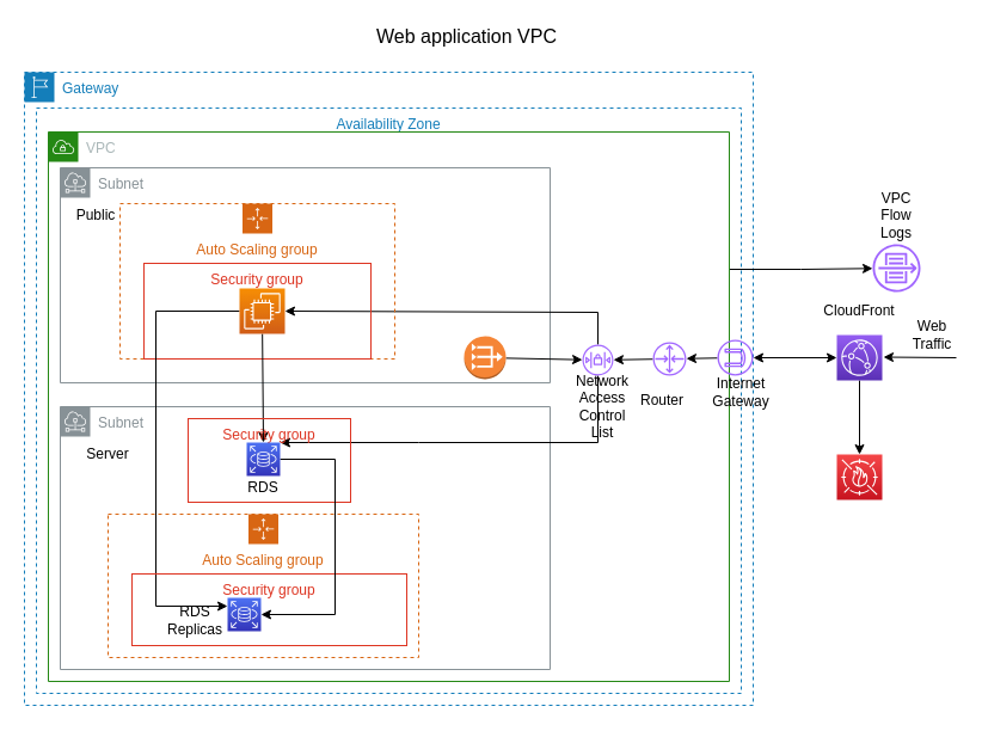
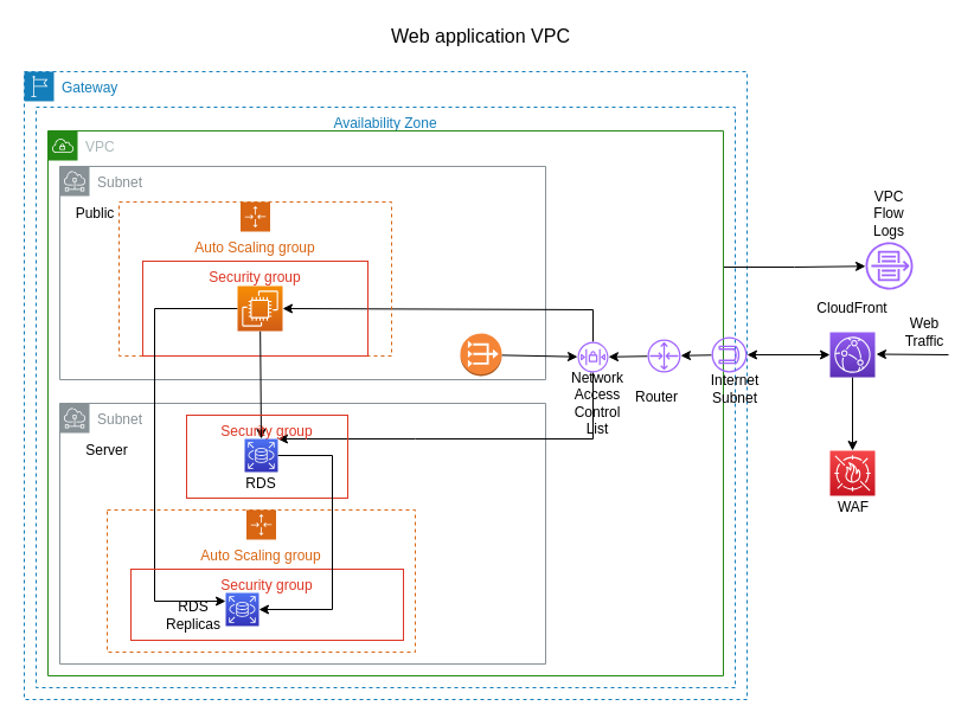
  <mxCell id="0" />
  <mxCell id="1" parent="0" />
- <mxCell id="2" value="&lt;font style=&quot;font-size: 16px&quot;&gt;Web application VPC&lt;/font&gt;" style="text;html=1;strokeColor=none;fillColor=none;align=center;verticalAlign=middle;whiteSpace=wrap;rounded=0;" vertex="1" parent="1"><mxGeometry x="278" y="20" width="225" height="20" as="geometry" /></mxCell>
+ <mxCell id="2" value="&lt;font style=&quot;font-size: 16px&quot;&gt;Web application VPC&lt;/font&gt;" style="text;html=1;strokeColor=none;fillColor=none;align=center;verticalAlign=middle;whiteSpace=wrap;rounded=0;" vertex="1" parent="1"><mxGeometry x="293" y="20" width="225" height="20" as="geometry" /></mxCell>
  <mxCell id="3" value="Gateway" style="points=[[0,0],[0.25,0],[0.5,0],[0.75,0],[1,0],[1,0.25],[1,0.5],[1,0.75],[1,1],[0.75,1],[0.5,1],[0.25,1],[0,1],[0,0.75],[0,0.5],[0,0.25]];outlineConnect=0;gradientColor=none;html=1;whiteSpace=wrap;fontSize=12;fontStyle=0;shape=mxgraph.aws4.group;grIcon=mxgraph.aws4.group_region;strokeColor=#147EBA;fillColor=none;verticalAlign=top;align=left;spacingLeft=30;fontColor=#147EBA;dashed=1;" vertex="1" parent="1"><mxGeometry x="20" y="60" width="610" height="530" as="geometry" /></mxCell>
  <mxCell id="4" style="edgeStyle=orthogonalEdgeStyle;rounded=0;orthogonalLoop=1;jettySize=auto;html=1;exitX=0.5;exitY=1;exitDx=0;exitDy=0;exitPerimeter=0;entryX=0.5;entryY=0;entryDx=0;entryDy=0;entryPerimeter=0;" edge="1" parent="1" source="5" target="6"><mxGeometry relative="1" as="geometry" /></mxCell>
  <mxCell id="5" value="" style="sketch=0;points=[[0,0,0],[0.25,0,0],[0.5,0,0],[0.75,0,0],[1,0,0],[0,1,0],[0.25,1,0],[0.5,1,0],[0.75,1,0],[1,1,0],[0,0.25,0],[0,0.5,0],[0,0.75,0],[1,0.25,0],[1,0.5,0],[1,0.75,0]];outlineConnect=0;fontColor=#232F3E;gradientColor=#945DF2;gradientDirection=north;fillColor=#5A30B5;strokeColor=#ffffff;dashed=0;verticalLabelPosition=bottom;verticalAlign=top;align=center;html=1;fontSize=12;fontStyle=0;aspect=fixed;shape=mxgraph.aws4.resourceIcon;resIcon=mxgraph.aws4.cloudfront;" vertex="1" parent="1"><mxGeometry x="700" y="280" width="38" height="38" as="geometry" /></mxCell>
  <mxCell id="6" value="" style="sketch=0;points=[[0,0,0],[0.25,0,0],[0.5,0,0],[0.75,0,0],[1,0,0],[0,1,0],[0.25,1,0],[0.5,1,0],[0.75,1,0],[1,1,0],[0,0.25,0],[0,0.5,0],[0,0.75,0],[1,0.25,0],[1,0.5,0],[1,0.75,0]];outlineConnect=0;fontColor=#232F3E;gradientColor=#F54749;gradientDirection=north;fillColor=#C7131F;strokeColor=#ffffff;dashed=0;verticalLabelPosition=bottom;verticalAlign=top;align=center;html=1;fontSize=12;fontStyle=0;aspect=fixed;shape=mxgraph.aws4.resourceIcon;resIcon=mxgraph.aws4.waf;" vertex="1" parent="1"><mxGeometry x="700" y="380" width="38" height="38" as="geometry" /></mxCell>
  <mxCell id="7" value="CloudFront" style="text;html=1;strokeColor=none;fillColor=none;align=center;verticalAlign=middle;whiteSpace=wrap;rounded=0;" vertex="1" parent="1"><mxGeometry x="688" y="250" width="62" height="20" as="geometry" /></mxCell>
+ <mxCell id="8" value="WAF" style="text;html=1;strokeColor=none;fillColor=none;align=center;verticalAlign=middle;whiteSpace=wrap;rounded=0;" vertex="1" parent="1"><mxGeometry x="700" y="418" width="40" height="20" as="geometry" /></mxCell>
  <mxCell id="9" value="Availability Zone" style="fillColor=none;strokeColor=#147EBA;dashed=1;verticalAlign=top;fontStyle=0;fontColor=#147EBA;" vertex="1" parent="1"><mxGeometry x="30" y="90" width="590" height="490" as="geometry" /></mxCell>
  <mxCell id="10" style="edgeStyle=none;rounded=0;orthogonalLoop=1;jettySize=auto;html=1;exitX=1;exitY=0.25;exitDx=0;exitDy=0;shadow=0;" edge="1" parent="1" source="11" target="45"><mxGeometry relative="1" as="geometry"><Array as="points"><mxPoint x="670" y="225" /></Array></mxGeometry></mxCell>
  <mxCell id="11" value="VPC" style="points=[[0,0],[0.25,0],[0.5,0],[0.75,0],[1,0],[1,0.25],[1,0.5],[1,0.75],[1,1],[0.75,1],[0.5,1],[0.25,1],[0,1],[0,0.75],[0,0.5],[0,0.25]];outlineConnect=0;gradientColor=none;html=1;whiteSpace=wrap;fontSize=12;fontStyle=0;shape=mxgraph.aws4.group;grIcon=mxgraph.aws4.group_vpc;strokeColor=#248814;fillColor=none;verticalAlign=top;align=left;spacingLeft=30;fontColor=#AAB7B8;dashed=0;" vertex="1" parent="1"><mxGeometry x="40" y="110" width="570" height="460" as="geometry" /></mxCell>
  <mxCell id="12" style="edgeStyle=none;rounded=0;orthogonalLoop=1;jettySize=auto;html=1;shadow=0;" edge="1" parent="1" source="13" target="24"><mxGeometry relative="1" as="geometry" /></mxCell>
  <mxCell id="13" value="" style="sketch=0;outlineConnect=0;fontColor=#232F3E;gradientColor=none;fillColor=#A166FF;strokeColor=none;dashed=0;verticalLabelPosition=bottom;verticalAlign=top;align=center;html=1;fontSize=12;fontStyle=0;aspect=fixed;pointerEvents=1;shape=mxgraph.aws4.internet_gateway;rotation=90;" vertex="1" parent="1"><mxGeometry x="600" y="284" width="30" height="30" as="geometry" /></mxCell>
  <mxCell id="14" value="" style="endArrow=classic;html=1;" edge="1" parent="1"><mxGeometry width="50" height="50" relative="1" as="geometry"><mxPoint x="800" y="299" as="sourcePoint" /><mxPoint x="739" y="298.5" as="targetPoint" /></mxGeometry></mxCell>
  <mxCell id="15" value="Web Traffic" style="text;html=1;strokeColor=none;fillColor=none;align=center;verticalAlign=middle;whiteSpace=wrap;rounded=0;" vertex="1" parent="1"><mxGeometry x="760" y="270" width="40" height="20" as="geometry" /></mxCell>
- <mxCell id="16" value="Internet Gateway" style="text;html=1;strokeColor=none;fillColor=none;align=center;verticalAlign=middle;whiteSpace=wrap;rounded=0;" vertex="1" parent="1"><mxGeometry x="600" y="318" width="40" height="20" as="geometry" /></mxCell>
+ <mxCell id="16" value="Internet Subnet" style="text;html=1;strokeColor=none;fillColor=none;align=center;verticalAlign=middle;whiteSpace=wrap;rounded=0;" vertex="1" parent="1"><mxGeometry x="600" y="318" width="40" height="20" as="geometry" /></mxCell>
  <mxCell id="17" value="" style="endArrow=classic;startArrow=classic;html=1;shadow=0;" edge="1" parent="1" source="13"><mxGeometry width="50" height="50" relative="1" as="geometry"><mxPoint x="640" y="299" as="sourcePoint" /><mxPoint x="700" y="299" as="targetPoint" /></mxGeometry></mxCell>
  <mxCell id="18" style="edgeStyle=none;rounded=0;orthogonalLoop=1;jettySize=auto;html=1;entryX=0;entryY=0.5;entryDx=0;entryDy=0;entryPerimeter=0;shadow=0;" edge="1" parent="1" source="5" target="5"><mxGeometry relative="1" as="geometry" /></mxCell>
  <mxCell id="19" value="Subnet" style="sketch=0;outlineConnect=0;gradientColor=none;html=1;whiteSpace=wrap;fontSize=12;fontStyle=0;shape=mxgraph.aws4.group;grIcon=mxgraph.aws4.group_subnet;strokeColor=#879196;fillColor=none;verticalAlign=top;align=left;spacingLeft=30;fontColor=#879196;dashed=0;" vertex="1" parent="1"><mxGeometry x="50" y="140" width="410" height="180" as="geometry" /></mxCell>
  <mxCell id="20" value="Subnet" style="sketch=0;outlineConnect=0;gradientColor=none;html=1;whiteSpace=wrap;fontSize=12;fontStyle=0;shape=mxgraph.aws4.group;grIcon=mxgraph.aws4.group_subnet;strokeColor=#879196;fillColor=none;verticalAlign=top;align=left;spacingLeft=30;fontColor=#879196;dashed=0;" vertex="1" parent="1"><mxGeometry x="50" y="340" width="410" height="220" as="geometry" /></mxCell>
  <mxCell id="21" value="Public" style="text;html=1;strokeColor=none;fillColor=none;align=center;verticalAlign=middle;whiteSpace=wrap;rounded=0;" vertex="1" parent="1"><mxGeometry x="50" y="170" width="60" height="20" as="geometry" /></mxCell>
  <mxCell id="22" value="Server" style="text;html=1;strokeColor=none;fillColor=none;align=center;verticalAlign=middle;whiteSpace=wrap;rounded=0;" vertex="1" parent="1"><mxGeometry x="60" y="370" width="60" height="20" as="geometry" /></mxCell>
  <mxCell id="23" style="edgeStyle=none;rounded=0;orthogonalLoop=1;jettySize=auto;html=1;shadow=0;" edge="1" parent="1" source="24" target="28"><mxGeometry relative="1" as="geometry" /></mxCell>
  <mxCell id="24" value="" style="sketch=0;outlineConnect=0;fontColor=#232F3E;gradientColor=none;fillColor=#A166FF;strokeColor=none;dashed=0;verticalLabelPosition=bottom;verticalAlign=top;align=center;html=1;fontSize=12;fontStyle=0;aspect=fixed;pointerEvents=1;shape=mxgraph.aws4.router;" vertex="1" parent="1"><mxGeometry x="546" y="286" width="28" height="28" as="geometry" /></mxCell>
  <mxCell id="25" value="Router" style="text;html=1;strokeColor=none;fillColor=none;align=center;verticalAlign=middle;whiteSpace=wrap;rounded=0;" vertex="1" parent="1"><mxGeometry x="534" y="325" width="40" height="20" as="geometry" /></mxCell>
  <mxCell id="26" style="edgeStyle=none;rounded=0;orthogonalLoop=1;jettySize=auto;html=1;shadow=0;entryX=1;entryY=0.5;entryDx=0;entryDy=0;entryPerimeter=0;" edge="1" parent="1" source="28" target="37"><mxGeometry relative="1" as="geometry"><Array as="points"><mxPoint x="500" y="261" /></Array></mxGeometry></mxCell>
  <mxCell id="27" style="edgeStyle=none;rounded=0;orthogonalLoop=1;jettySize=auto;html=1;entryX=1;entryY=0;entryDx=0;entryDy=0;entryPerimeter=0;shadow=0;" edge="1" parent="1" source="28" target="41"><mxGeometry relative="1" as="geometry"><Array as="points"><mxPoint x="500" y="370" /><mxPoint x="350" y="370" /></Array></mxGeometry></mxCell>
  <mxCell id="28" value="" style="sketch=0;outlineConnect=0;fontColor=#232F3E;gradientColor=none;fillColor=#A166FF;strokeColor=none;dashed=0;verticalLabelPosition=bottom;verticalAlign=top;align=center;html=1;fontSize=12;fontStyle=0;aspect=fixed;pointerEvents=1;shape=mxgraph.aws4.network_access_control_list;" vertex="1" parent="1"><mxGeometry x="487" y="288" width="26" height="26" as="geometry" /></mxCell>
  <mxCell id="29" value="Network&lt;br&gt;Access&lt;br&gt;Control&lt;br&gt;List" style="text;html=1;strokeColor=none;fillColor=none;align=center;verticalAlign=middle;whiteSpace=wrap;rounded=0;" vertex="1" parent="1"><mxGeometry x="484" y="330" width="40" height="20" as="geometry" /></mxCell>
  <mxCell id="30" style="edgeStyle=none;rounded=0;orthogonalLoop=1;jettySize=auto;html=1;shadow=0;" edge="1" parent="1" source="31" target="28"><mxGeometry relative="1" as="geometry" /></mxCell>
  <mxCell id="31" value="" style="outlineConnect=0;dashed=0;verticalLabelPosition=bottom;verticalAlign=top;align=center;html=1;shape=mxgraph.aws3.vpc_nat_gateway;fillColor=#F58536;gradientColor=none;" vertex="1" parent="1"><mxGeometry x="388" y="281" width="35" height="36" as="geometry" /></mxCell>
  <mxCell id="32" value="Auto Scaling group" style="points=[[0,0],[0.25,0],[0.5,0],[0.75,0],[1,0],[1,0.25],[1,0.5],[1,0.75],[1,1],[0.75,1],[0.5,1],[0.25,1],[0,1],[0,0.75],[0,0.5],[0,0.25]];outlineConnect=0;gradientColor=none;html=1;whiteSpace=wrap;fontSize=12;fontStyle=0;shape=mxgraph.aws4.groupCenter;grIcon=mxgraph.aws4.group_auto_scaling_group;grStroke=1;strokeColor=#D86613;fillColor=none;verticalAlign=top;align=center;fontColor=#D86613;dashed=1;spacingTop=25;" vertex="1" parent="1"><mxGeometry x="100" y="170" width="230" height="130" as="geometry" /></mxCell>
  <mxCell id="33" value="Auto Scaling group" style="points=[[0,0],[0.25,0],[0.5,0],[0.75,0],[1,0],[1,0.25],[1,0.5],[1,0.75],[1,1],[0.75,1],[0.5,1],[0.25,1],[0,1],[0,0.75],[0,0.5],[0,0.25]];outlineConnect=0;gradientColor=none;html=1;whiteSpace=wrap;fontSize=12;fontStyle=0;shape=mxgraph.aws4.groupCenter;grIcon=mxgraph.aws4.group_auto_scaling_group;grStroke=1;strokeColor=#D86613;fillColor=none;verticalAlign=top;align=center;fontColor=#D86613;dashed=1;spacingTop=25;" vertex="1" parent="1"><mxGeometry x="90" y="430" width="260" height="120" as="geometry" /></mxCell>
  <mxCell id="34" value="Security group" style="fillColor=none;strokeColor=#DD3522;verticalAlign=top;fontStyle=0;fontColor=#DD3522;" vertex="1" parent="1"><mxGeometry x="120" y="220" width="190" height="80" as="geometry" /></mxCell>
  <mxCell id="35" style="edgeStyle=none;rounded=0;orthogonalLoop=1;jettySize=auto;html=1;entryX=0.5;entryY=0;entryDx=0;entryDy=0;entryPerimeter=0;shadow=0;" edge="1" parent="1" source="37" target="41"><mxGeometry relative="1" as="geometry" /></mxCell>
  <mxCell id="36" style="edgeStyle=none;rounded=0;orthogonalLoop=1;jettySize=auto;html=1;shadow=0;entryX=0;entryY=0.25;entryDx=0;entryDy=0;entryPerimeter=0;exitX=0;exitY=0.5;exitDx=0;exitDy=0;exitPerimeter=0;" edge="1" parent="1" source="37" target="42"><mxGeometry relative="1" as="geometry"><Array as="points"><mxPoint x="130" y="260" /><mxPoint x="130" y="507" /></Array></mxGeometry></mxCell>
  <mxCell id="37" value="" style="sketch=0;points=[[0,0,0],[0.25,0,0],[0.5,0,0],[0.75,0,0],[1,0,0],[0,1,0],[0.25,1,0],[0.5,1,0],[0.75,1,0],[1,1,0],[0,0.25,0],[0,0.5,0],[0,0.75,0],[1,0.25,0],[1,0.5,0],[1,0.75,0]];outlineConnect=0;fontColor=#232F3E;gradientColor=#F78E04;gradientDirection=north;fillColor=#D05C17;strokeColor=#ffffff;dashed=0;verticalLabelPosition=bottom;verticalAlign=top;align=center;html=1;fontSize=12;fontStyle=0;aspect=fixed;shape=mxgraph.aws4.resourceIcon;resIcon=mxgraph.aws4.ec2;" vertex="1" parent="1"><mxGeometry x="200" y="241" width="38" height="38" as="geometry" /></mxCell>
  <mxCell id="38" value="Security group" style="fillColor=none;strokeColor=#DD3522;verticalAlign=top;fontStyle=0;fontColor=#DD3522;" vertex="1" parent="1"><mxGeometry x="157" y="350" width="136" height="70" as="geometry" /></mxCell>
  <mxCell id="39" value="Security group" style="fillColor=none;strokeColor=#DD3522;verticalAlign=top;fontStyle=0;fontColor=#DD3522;" vertex="1" parent="1"><mxGeometry x="110" y="480" width="230" height="60" as="geometry" /></mxCell>
  <mxCell id="40" style="edgeStyle=none;rounded=0;orthogonalLoop=1;jettySize=auto;html=1;shadow=0;exitX=1;exitY=0.5;exitDx=0;exitDy=0;exitPerimeter=0;" edge="1" parent="1" source="41" target="42"><mxGeometry relative="1" as="geometry"><Array as="points"><mxPoint x="280" y="384" /><mxPoint x="280" y="514" /></Array></mxGeometry></mxCell>
  <mxCell id="41" value="" style="sketch=0;points=[[0,0,0],[0.25,0,0],[0.5,0,0],[0.75,0,0],[1,0,0],[0,1,0],[0.25,1,0],[0.5,1,0],[0.75,1,0],[1,1,0],[0,0.25,0],[0,0.5,0],[0,0.75,0],[1,0.25,0],[1,0.5,0],[1,0.75,0]];outlineConnect=0;fontColor=#232F3E;gradientColor=#4D72F3;gradientDirection=north;fillColor=#3334B9;strokeColor=#ffffff;dashed=0;verticalLabelPosition=bottom;verticalAlign=top;align=center;html=1;fontSize=12;fontStyle=0;aspect=fixed;shape=mxgraph.aws4.resourceIcon;resIcon=mxgraph.aws4.rds;" vertex="1" parent="1"><mxGeometry x="206" y="370" width="28" height="28" as="geometry" /></mxCell>
  <mxCell id="42" value="" style="sketch=0;points=[[0,0,0],[0.25,0,0],[0.5,0,0],[0.75,0,0],[1,0,0],[0,1,0],[0.25,1,0],[0.5,1,0],[0.75,1,0],[1,1,0],[0,0.25,0],[0,0.5,0],[0,0.75,0],[1,0.25,0],[1,0.5,0],[1,0.75,0]];outlineConnect=0;fontColor=#232F3E;gradientColor=#4D72F3;gradientDirection=north;fillColor=#3334B9;strokeColor=#ffffff;dashed=0;verticalLabelPosition=bottom;verticalAlign=top;align=center;html=1;fontSize=12;fontStyle=0;aspect=fixed;shape=mxgraph.aws4.resourceIcon;resIcon=mxgraph.aws4.rds;" vertex="1" parent="1"><mxGeometry x="190" y="500" width="28" height="28" as="geometry" /></mxCell>
  <mxCell id="43" value="RDS" style="text;html=1;strokeColor=none;fillColor=none;align=center;verticalAlign=middle;whiteSpace=wrap;rounded=0;" vertex="1" parent="1"><mxGeometry x="200" y="398" width="40" height="20" as="geometry" /></mxCell>
  <mxCell id="44" value="RDS Replicas" style="text;html=1;strokeColor=none;fillColor=none;align=center;verticalAlign=middle;whiteSpace=wrap;rounded=0;" vertex="1" parent="1"><mxGeometry x="143" y="510" width="40" height="18" as="geometry" /></mxCell>
  <mxCell id="45" value="" style="sketch=0;outlineConnect=0;fontColor=#232F3E;gradientColor=none;fillColor=#A166FF;strokeColor=none;dashed=0;verticalLabelPosition=bottom;verticalAlign=top;align=center;html=1;fontSize=12;fontStyle=0;aspect=fixed;pointerEvents=1;shape=mxgraph.aws4.flow_logs;" vertex="1" parent="1"><mxGeometry x="730" y="204" width="40" height="40" as="geometry" /></mxCell>
  <mxCell id="46" value="VPC Flow Logs" style="text;html=1;strokeColor=none;fillColor=none;align=center;verticalAlign=middle;whiteSpace=wrap;rounded=0;" vertex="1" parent="1"><mxGeometry x="730" y="170" width="40" height="20" as="geometry" /></mxCell>
